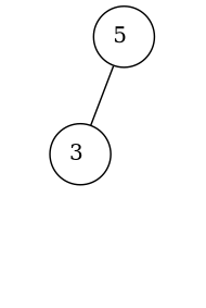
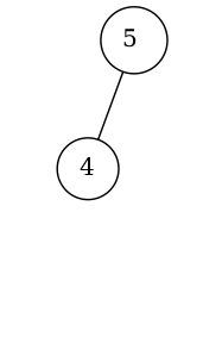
  graph {
    node [shape=circle style=invisible]
    edge [style=invis]
    n1 [color=black label="5 " style=""]
-   n2 [color=black label="3 " style=""]
+   n2 [color=black label=4 style=""]
    n3 [label="0 "]
    n4 [label="0 "]
    n5 [label="0 "]
    n1 -- n2 [style=""]
    n1 -- n3
    n2 -- n4
    n2 -- n5
  }
